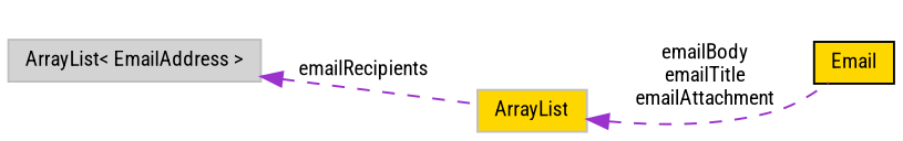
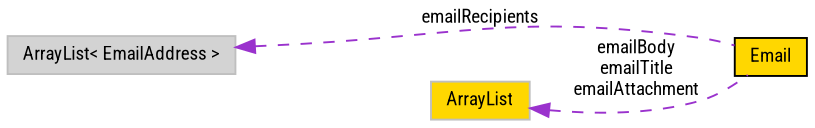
  digraph {
    fontname="Roboto Condensed"
    rankdir=LR
    node [color=grey75 fillcolor=gold fontname="Roboto Condensed" fontsize=10 shape=record style=filled]
    edge [color=darkorchid3 dir=back fontname="Roboto Condensed" fontsize=10 labelfontname=FreeSans labelfontsize=10 style=dashed]
    n1 [color=black fontcolor=black height=0.2 label=Email width=0.4]
    n2 [height=0.2 label=ArrayList width=0.4]
    n3 [fillcolor=lightgrey height=0.2 label="ArrayList\< EmailAddress \>" width=0.4]
    n2 -> n1 [label="emailBody\nemailTitle\nemailAttachment"]
-   n3 -> n2 [label=emailRecipients]
+   n3 -> n1 [label=emailRecipients]
  }
